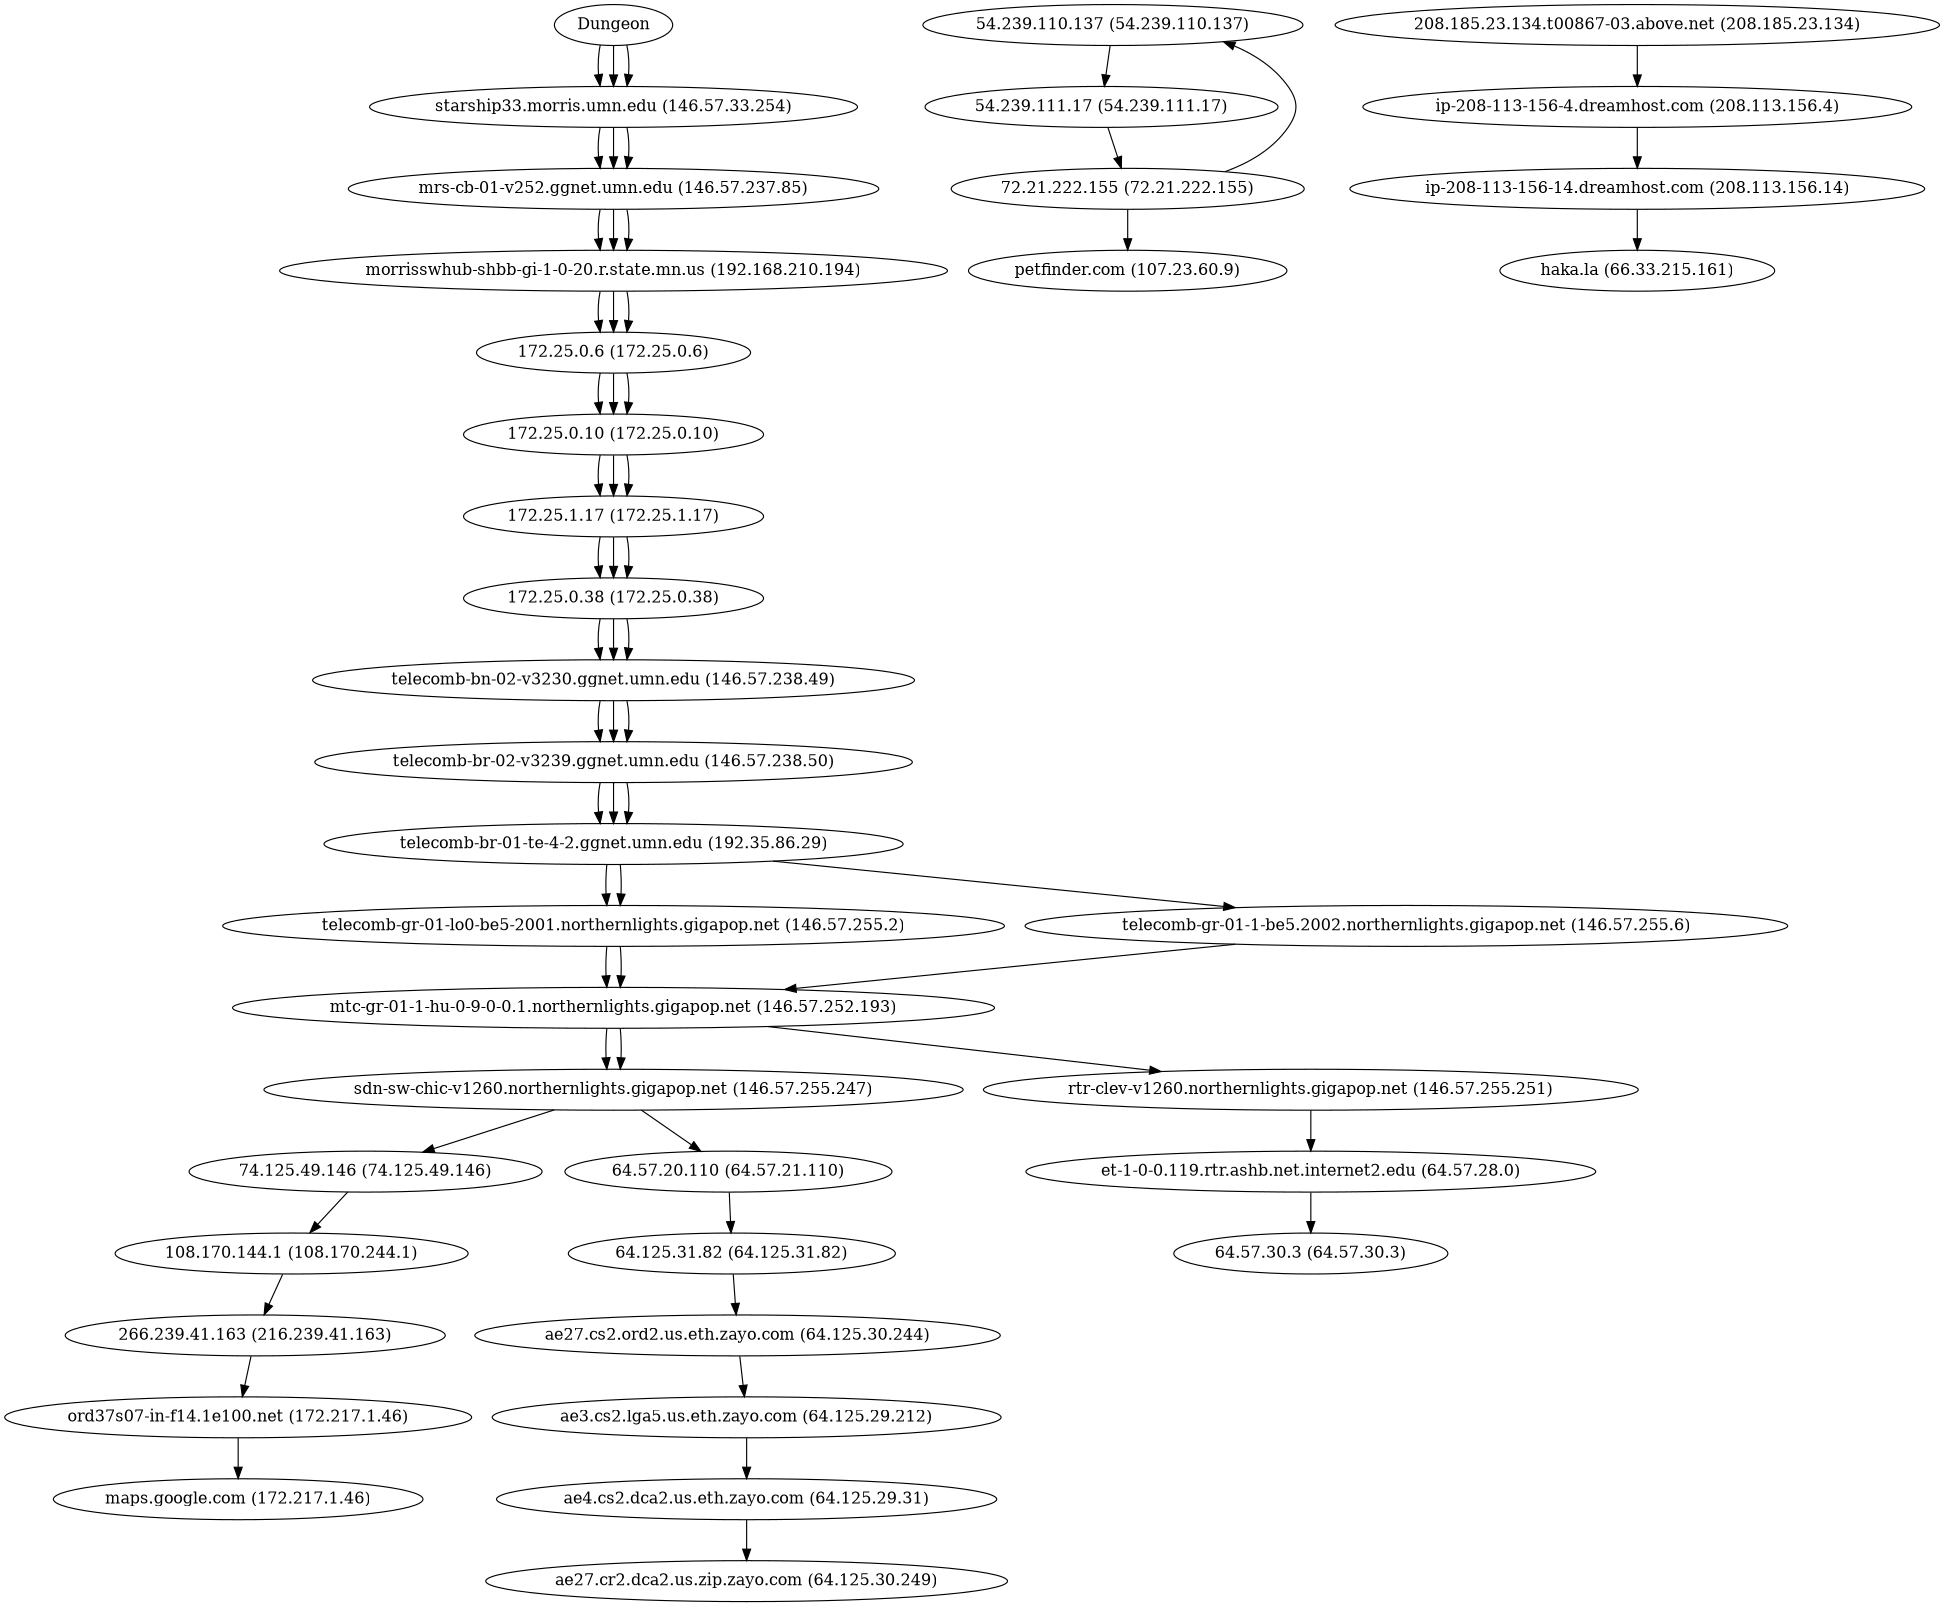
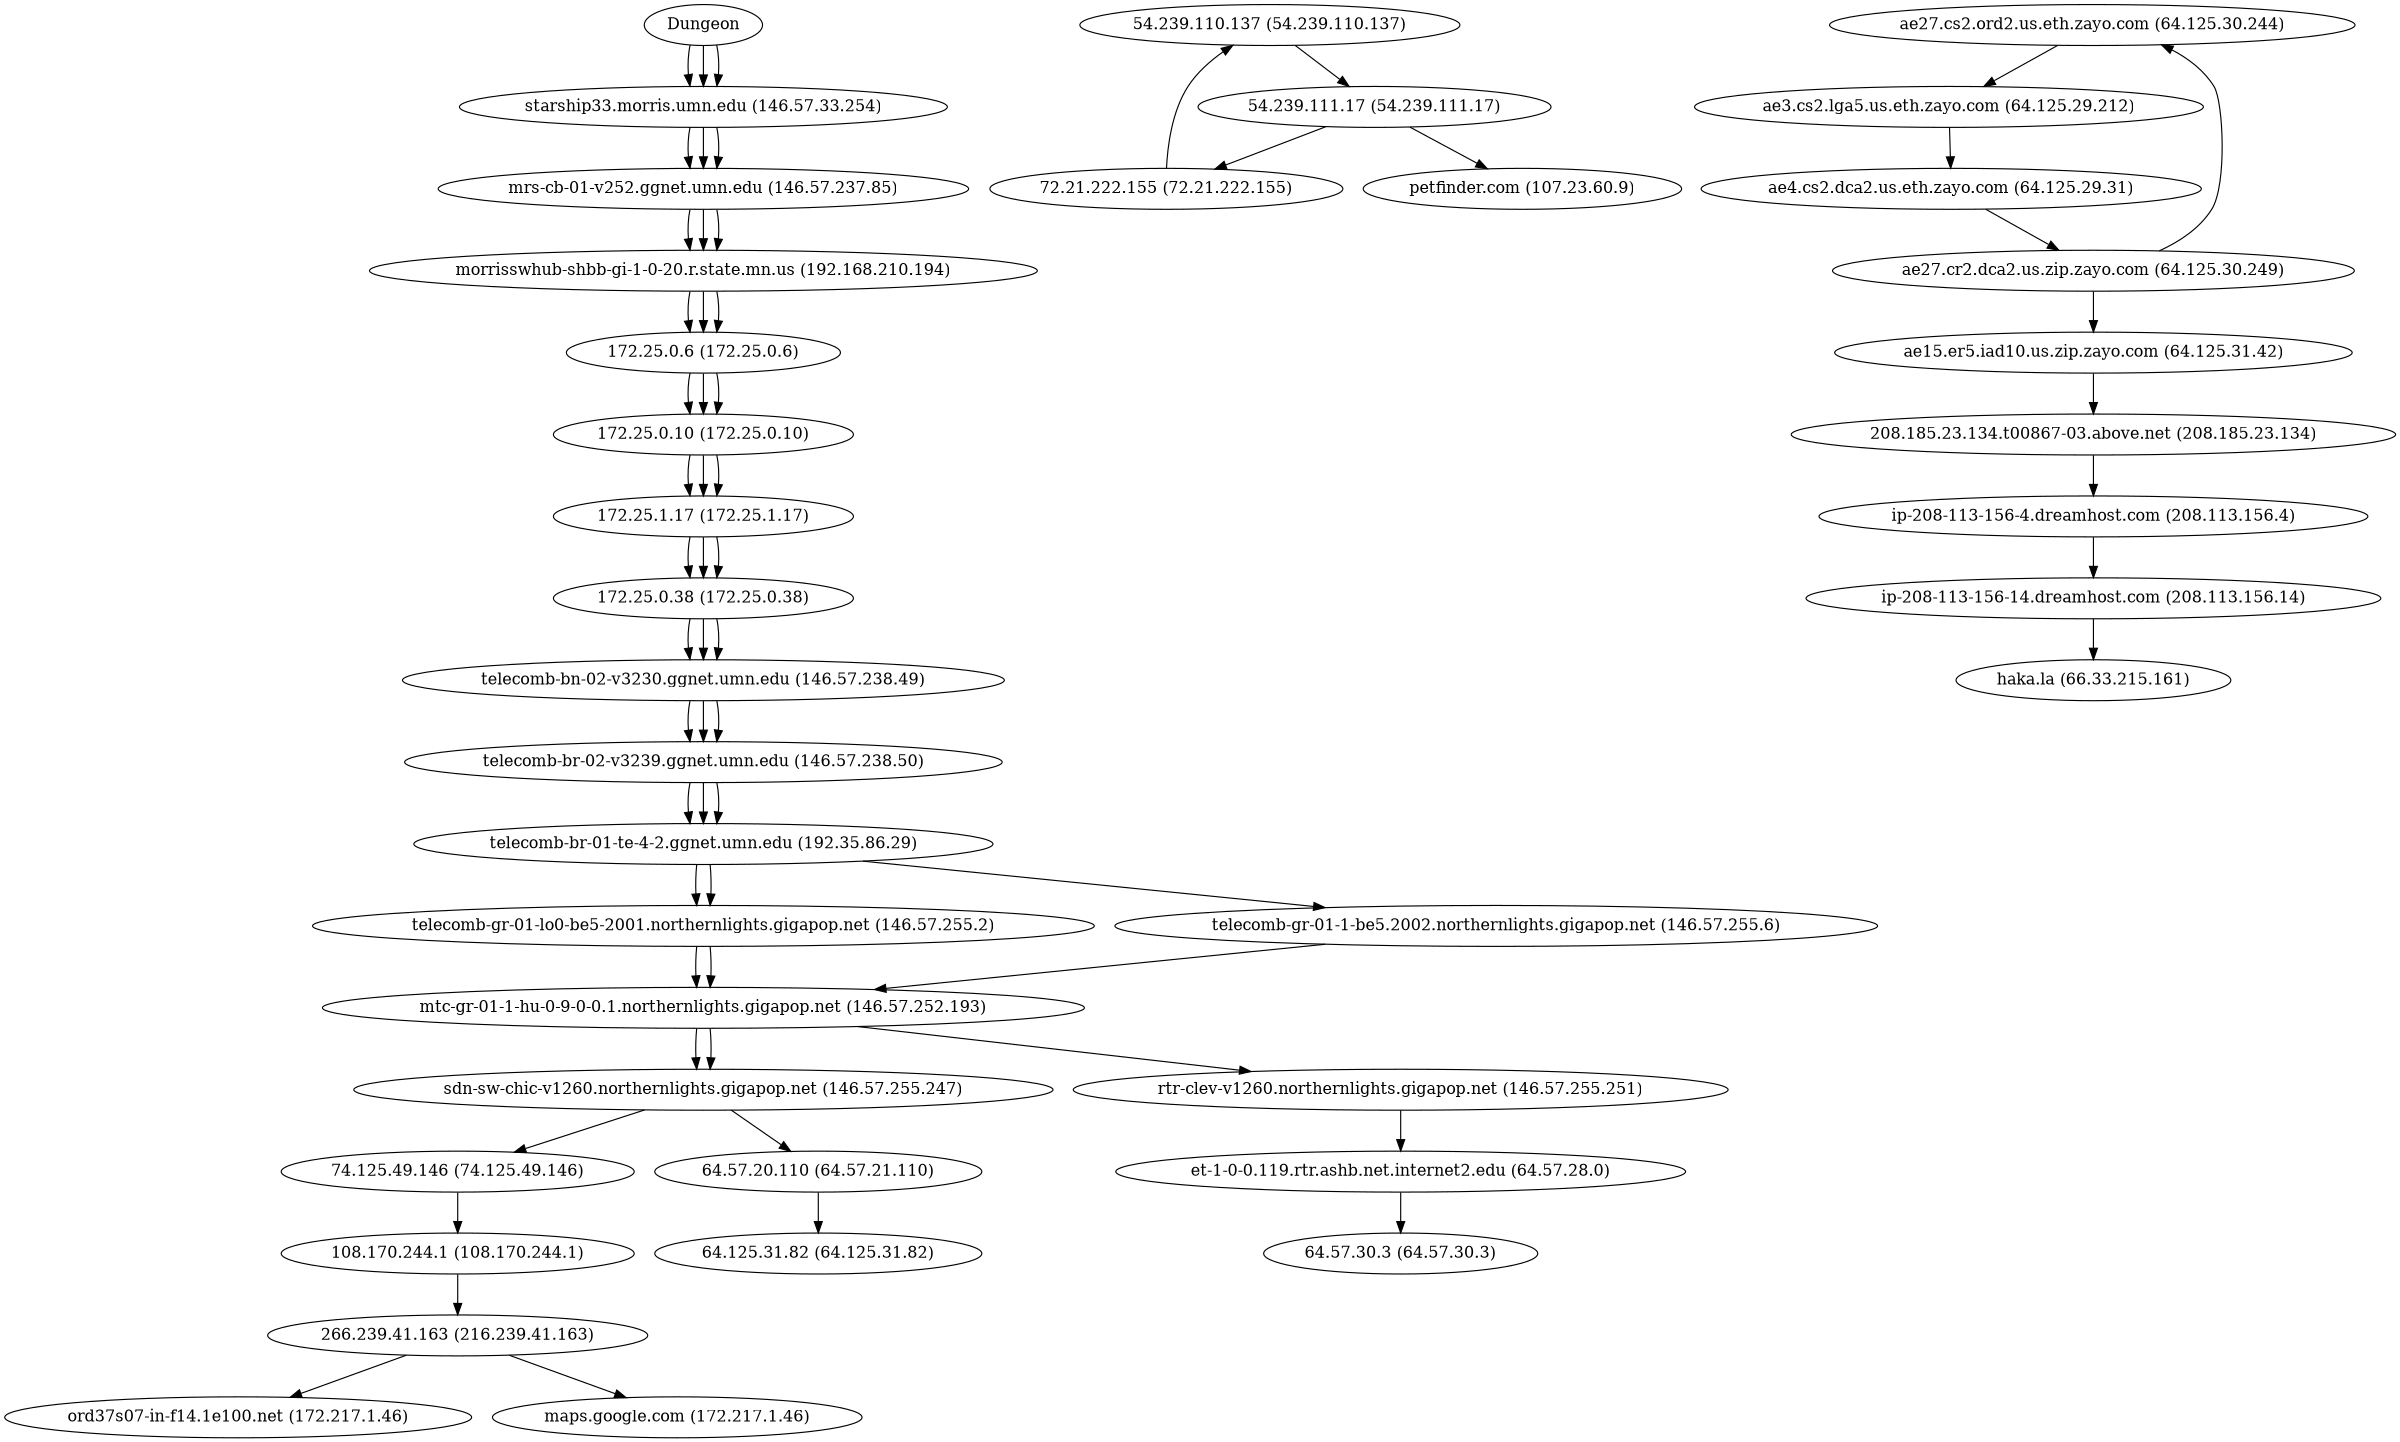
  digraph {
    Dungeon
    "starship33.morris.umn.edu (146.57.33.254)"
    "mrs-cb-01-v252.ggnet.umn.edu (146.57.237.85)"
    "morrisswhub-shbb-gi-1-0-20.r.state.mn.us (192.168.210.194)"
    "172.25.0.6 (172.25.0.6)"
    "172.25.0.10 (172.25.0.10)"
    "172.25.1.17 (172.25.1.17)"
    "172.25.0.38 (172.25.0.38)"
    "telecomb-bn-02-v3230.ggnet.umn.edu (146.57.238.49)"
    "telecomb-br-02-v3239.ggnet.umn.edu (146.57.238.50)"
    "telecomb-br-01-te-4-2.ggnet.umn.edu (192.35.86.29)"
    "telecomb-gr-01-lo0-be5-2001.northernlights.gigapop.net (146.57.255.2)"
    "telecomb-gr-01-1-be5.2002.northernlights.gigapop.net (146.57.255.6)"
    "mtc-gr-01-1-hu-0-9-0-0.1.northernlights.gigapop.net (146.57.252.193)"
    "sdn-sw-chic-v1260.northernlights.gigapop.net (146.57.255.247)"
    "rtr-clev-v1260.northernlights.gigapop.net (146.57.255.251)"
    "74.125.49.146 (74.125.49.146)"
    n18 [label="64.57.20.110 (64.57.21.110)"]
    "et-1-0-0.119.rtr.ashb.net.internet2.edu (64.57.28.0)"
-   "108.170.244.1 (108.170.244.1)" [label="108.170.144.1 (108.170.244.1)"]
+   "108.170.244.1 (108.170.244.1)"
    "64.125.31.82 (64.125.31.82)"
    n22 [label="266.239.41.163 (216.239.41.163)"]
    "ord37s07-in-f14.1e100.net (172.217.1.46)"
    "maps.google.com (172.217.1.46)"
    "64.57.30.3 (64.57.30.3)"
    "54.239.110.137 (54.239.110.137)"
    "54.239.111.17 (54.239.111.17)"
    "72.21.222.155 (72.21.222.155)"
    "petfinder.com (107.23.60.9)"
    "ae27.cs2.ord2.us.eth.zayo.com (64.125.30.244)"
    "ae3.cs2.lga5.us.eth.zayo.com (64.125.29.212)"
    "ae4.cs2.dca2.us.eth.zayo.com (64.125.29.31)"
    "ae27.cr2.dca2.us.zip.zayo.com (64.125.30.249)"
+   "ae15.er5.iad10.us.zip.zayo.com (64.125.31.42)"
    "208.185.23.134.t00867-03.above.net (208.185.23.134)"
    "ip-208-113-156-4.dreamhost.com (208.113.156.4)"
    "ip-208-113-156-14.dreamhost.com (208.113.156.14)"
    "haka.la (66.33.215.161)"
    Dungeon -> "starship33.morris.umn.edu (146.57.33.254)"
    Dungeon -> "starship33.morris.umn.edu (146.57.33.254)"
    Dungeon -> "starship33.morris.umn.edu (146.57.33.254)"
    "starship33.morris.umn.edu (146.57.33.254)" -> "mrs-cb-01-v252.ggnet.umn.edu (146.57.237.85)"
    "starship33.morris.umn.edu (146.57.33.254)" -> "mrs-cb-01-v252.ggnet.umn.edu (146.57.237.85)"
    "starship33.morris.umn.edu (146.57.33.254)" -> "mrs-cb-01-v252.ggnet.umn.edu (146.57.237.85)"
    "mrs-cb-01-v252.ggnet.umn.edu (146.57.237.85)" -> "morrisswhub-shbb-gi-1-0-20.r.state.mn.us (192.168.210.194)"
    "mrs-cb-01-v252.ggnet.umn.edu (146.57.237.85)" -> "morrisswhub-shbb-gi-1-0-20.r.state.mn.us (192.168.210.194)"
    "mrs-cb-01-v252.ggnet.umn.edu (146.57.237.85)" -> "morrisswhub-shbb-gi-1-0-20.r.state.mn.us (192.168.210.194)"
    "morrisswhub-shbb-gi-1-0-20.r.state.mn.us (192.168.210.194)" -> "172.25.0.6 (172.25.0.6)"
    "morrisswhub-shbb-gi-1-0-20.r.state.mn.us (192.168.210.194)" -> "172.25.0.6 (172.25.0.6)"
    "morrisswhub-shbb-gi-1-0-20.r.state.mn.us (192.168.210.194)" -> "172.25.0.6 (172.25.0.6)"
    "172.25.0.6 (172.25.0.6)" -> "172.25.0.10 (172.25.0.10)"
    "172.25.0.6 (172.25.0.6)" -> "172.25.0.10 (172.25.0.10)"
    "172.25.0.6 (172.25.0.6)" -> "172.25.0.10 (172.25.0.10)"
    "172.25.0.10 (172.25.0.10)" -> "172.25.1.17 (172.25.1.17)"
    "172.25.0.10 (172.25.0.10)" -> "172.25.1.17 (172.25.1.17)"
    "172.25.0.10 (172.25.0.10)" -> "172.25.1.17 (172.25.1.17)"
    "172.25.1.17 (172.25.1.17)" -> "172.25.0.38 (172.25.0.38)"
    "172.25.1.17 (172.25.1.17)" -> "172.25.0.38 (172.25.0.38)"
    "172.25.1.17 (172.25.1.17)" -> "172.25.0.38 (172.25.0.38)"
    "172.25.0.38 (172.25.0.38)" -> "telecomb-bn-02-v3230.ggnet.umn.edu (146.57.238.49)"
    "172.25.0.38 (172.25.0.38)" -> "telecomb-bn-02-v3230.ggnet.umn.edu (146.57.238.49)"
    "172.25.0.38 (172.25.0.38)" -> "telecomb-bn-02-v3230.ggnet.umn.edu (146.57.238.49)"
    "telecomb-bn-02-v3230.ggnet.umn.edu (146.57.238.49)" -> "telecomb-br-02-v3239.ggnet.umn.edu (146.57.238.50)"
    "telecomb-bn-02-v3230.ggnet.umn.edu (146.57.238.49)" -> "telecomb-br-02-v3239.ggnet.umn.edu (146.57.238.50)"
    "telecomb-bn-02-v3230.ggnet.umn.edu (146.57.238.49)" -> "telecomb-br-02-v3239.ggnet.umn.edu (146.57.238.50)"
    "telecomb-br-02-v3239.ggnet.umn.edu (146.57.238.50)" -> "telecomb-br-01-te-4-2.ggnet.umn.edu (192.35.86.29)"
    "telecomb-br-02-v3239.ggnet.umn.edu (146.57.238.50)" -> "telecomb-br-01-te-4-2.ggnet.umn.edu (192.35.86.29)"
    "telecomb-br-02-v3239.ggnet.umn.edu (146.57.238.50)" -> "telecomb-br-01-te-4-2.ggnet.umn.edu (192.35.86.29)"
    "telecomb-br-01-te-4-2.ggnet.umn.edu (192.35.86.29)" -> "telecomb-gr-01-lo0-be5-2001.northernlights.gigapop.net (146.57.255.2)"
    "telecomb-br-01-te-4-2.ggnet.umn.edu (192.35.86.29)" -> "telecomb-gr-01-lo0-be5-2001.northernlights.gigapop.net (146.57.255.2)"
    "telecomb-br-01-te-4-2.ggnet.umn.edu (192.35.86.29)" -> "telecomb-gr-01-1-be5.2002.northernlights.gigapop.net (146.57.255.6)"
    "telecomb-gr-01-lo0-be5-2001.northernlights.gigapop.net (146.57.255.2)" -> "mtc-gr-01-1-hu-0-9-0-0.1.northernlights.gigapop.net (146.57.252.193)"
    "telecomb-gr-01-lo0-be5-2001.northernlights.gigapop.net (146.57.255.2)" -> "mtc-gr-01-1-hu-0-9-0-0.1.northernlights.gigapop.net (146.57.252.193)"
    "telecomb-gr-01-1-be5.2002.northernlights.gigapop.net (146.57.255.6)" -> "mtc-gr-01-1-hu-0-9-0-0.1.northernlights.gigapop.net (146.57.252.193)"
    "mtc-gr-01-1-hu-0-9-0-0.1.northernlights.gigapop.net (146.57.252.193)" -> "sdn-sw-chic-v1260.northernlights.gigapop.net (146.57.255.247)"
    "mtc-gr-01-1-hu-0-9-0-0.1.northernlights.gigapop.net (146.57.252.193)" -> "sdn-sw-chic-v1260.northernlights.gigapop.net (146.57.255.247)"
    "mtc-gr-01-1-hu-0-9-0-0.1.northernlights.gigapop.net (146.57.252.193)" -> "rtr-clev-v1260.northernlights.gigapop.net (146.57.255.251)"
    "sdn-sw-chic-v1260.northernlights.gigapop.net (146.57.255.247)" -> "74.125.49.146 (74.125.49.146)"
    "sdn-sw-chic-v1260.northernlights.gigapop.net (146.57.255.247)" -> n18
    "rtr-clev-v1260.northernlights.gigapop.net (146.57.255.251)" -> "et-1-0-0.119.rtr.ashb.net.internet2.edu (64.57.28.0)"
    "74.125.49.146 (74.125.49.146)" -> "108.170.244.1 (108.170.244.1)"
    n18 -> "64.125.31.82 (64.125.31.82)"
    "et-1-0-0.119.rtr.ashb.net.internet2.edu (64.57.28.0)" -> "64.57.30.3 (64.57.30.3)"
    "108.170.244.1 (108.170.244.1)" -> n22
-   "64.125.31.82 (64.125.31.82)" -> "ae27.cs2.ord2.us.eth.zayo.com (64.125.30.244)"
+   "ae27.cr2.dca2.us.zip.zayo.com (64.125.30.249)" -> "ae27.cs2.ord2.us.eth.zayo.com (64.125.30.244)"
    n22 -> "ord37s07-in-f14.1e100.net (172.217.1.46)"
-   "ord37s07-in-f14.1e100.net (172.217.1.46)" -> "maps.google.com (172.217.1.46)"
+   n22 -> "maps.google.com (172.217.1.46)"
    "54.239.110.137 (54.239.110.137)" -> "54.239.111.17 (54.239.111.17)"
    "54.239.111.17 (54.239.111.17)" -> "72.21.222.155 (72.21.222.155)"
    "72.21.222.155 (72.21.222.155)" -> "54.239.110.137 (54.239.110.137)"
-   "72.21.222.155 (72.21.222.155)" -> "petfinder.com (107.23.60.9)"
+   "54.239.111.17 (54.239.111.17)" -> "petfinder.com (107.23.60.9)"
    "ae27.cs2.ord2.us.eth.zayo.com (64.125.30.244)" -> "ae3.cs2.lga5.us.eth.zayo.com (64.125.29.212)"
    "ae3.cs2.lga5.us.eth.zayo.com (64.125.29.212)" -> "ae4.cs2.dca2.us.eth.zayo.com (64.125.29.31)"
    "ae4.cs2.dca2.us.eth.zayo.com (64.125.29.31)" -> "ae27.cr2.dca2.us.zip.zayo.com (64.125.30.249)"
+   "ae27.cr2.dca2.us.zip.zayo.com (64.125.30.249)" -> "ae15.er5.iad10.us.zip.zayo.com (64.125.31.42)"
+   "ae15.er5.iad10.us.zip.zayo.com (64.125.31.42)" -> "208.185.23.134.t00867-03.above.net (208.185.23.134)"
    "208.185.23.134.t00867-03.above.net (208.185.23.134)" -> "ip-208-113-156-4.dreamhost.com (208.113.156.4)"
    "ip-208-113-156-4.dreamhost.com (208.113.156.4)" -> "ip-208-113-156-14.dreamhost.com (208.113.156.14)"
    "ip-208-113-156-14.dreamhost.com (208.113.156.14)" -> "haka.la (66.33.215.161)"
  }
